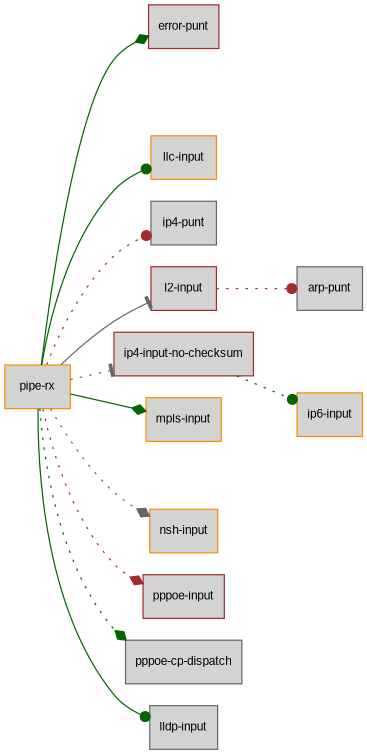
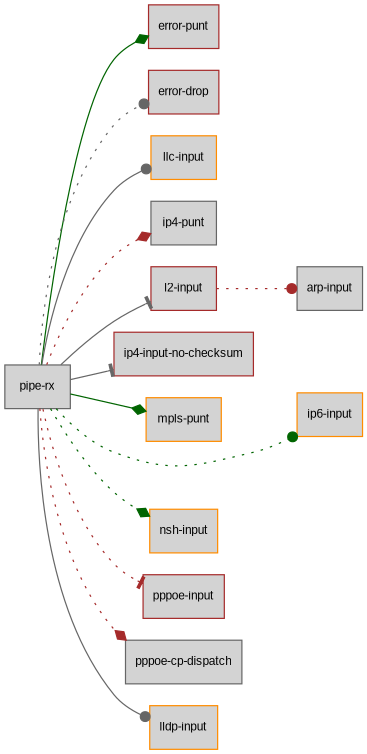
  digraph {
    fontname="Liberation Sans"
    rankdir=LR
    node [color=brown fillcolor=lightgray fontcolor=black fontname="Liberation Sans" fontsize=10 shape=box style=filled]
    edge [arrowhead=dot color=darkgreen fontname="Liberation Sans" fontsize=8 style=dotted]
    "error-punt"
-   "pipe-rx" [color=darkorange]
+   "pipe-rx" [color=gray40]
+   "error-drop"
    "llc-input" [color=darkorange]
    n5 [color=gray40 label="ip4-punt"]
    "ip4-input-no-checksum"
    "l2-input"
-   "mpls-input" [color=darkorange]
+   "mpls-input" [color=darkorange label="mpls-punt"]
    "ip6-input" [color=darkorange]
    "nsh-input" [color=darkorange]
    "pppoe-input"
    "pppoe-cp-dispatch" [color=gray40]
-   "lldp-input" [color=gray40]
-   "arp-input" [color=gray40 label="arp-punt"]
+   "lldp-input" [color=darkorange]
+   "arp-input" [color=gray40]
    "pipe-rx" -> "error-punt" [arrowhead=diamond style=solid]
-   "pipe-rx" -> "llc-input" [style=solid]
-   "pipe-rx" -> n5 [color=brown]
-   "pipe-rx" -> "ip4-input-no-checksum" [arrowhead=tee color=gray40]
+   "pipe-rx" -> "error-drop" [color=gray40]
+   "pipe-rx" -> "llc-input" [color=gray40 style=solid]
+   "pipe-rx" -> n5 [arrowhead=diamond color=brown]
+   "pipe-rx" -> "ip4-input-no-checksum" [arrowhead=tee color=gray40 style=solid]
    "pipe-rx" -> "l2-input" [arrowhead=tee color=gray40 style=solid]
    "pipe-rx" -> "mpls-input" [arrowhead=diamond style=solid]
-   "ip4-input-no-checksum" -> "ip6-input"
-   "pipe-rx" -> "nsh-input" [arrowhead=diamond color=gray40]
-   "pipe-rx" -> "pppoe-input" [arrowhead=diamond color=brown]
-   "pipe-rx" -> "pppoe-cp-dispatch" [arrowhead=diamond]
-   "pipe-rx" -> "lldp-input" [style=solid]
+   "pipe-rx" -> "ip6-input"
+   "pipe-rx" -> "nsh-input" [arrowhead=diamond]
+   "pipe-rx" -> "pppoe-input" [arrowhead=tee color=brown]
+   "pipe-rx" -> "pppoe-cp-dispatch" [arrowhead=diamond color=brown]
+   "pipe-rx" -> "lldp-input" [color=gray40 style=solid]
    "l2-input" -> "arp-input" [color=brown]
  }
